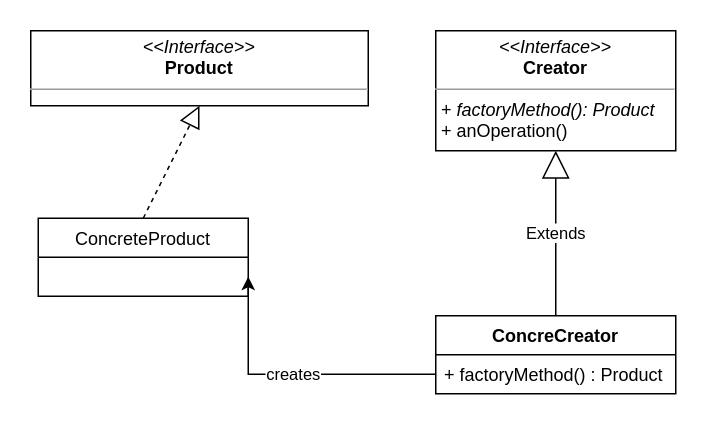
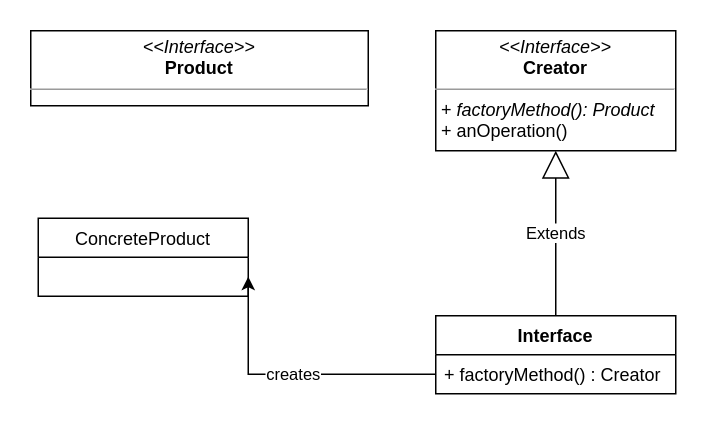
  <mxCell id="0" />
  <mxCell id="1" parent="0" />
  <mxCell id="2" value="ConcreteProduct" style="swimlane;fontStyle=0;childLayout=stackLayout;horizontal=1;startSize=26;fillColor=none;horizontalStack=0;resizeParent=1;resizeParentMax=0;resizeLast=0;collapsible=1;marginBottom=0;" vertex="1" parent="1"><mxGeometry x="25" y="145" width="140" height="52" as="geometry" /></mxCell>
- <mxCell id="3" value="" style="endArrow=block;dashed=1;endFill=0;endSize=12;html=1;exitX=0.5;exitY=0;exitDx=0;exitDy=0;entryX=0.5;entryY=1;entryDx=0;entryDy=0;" edge="1" parent="1" source="2" target="5"><mxGeometry width="160" relative="1" as="geometry"><mxPoint x="210" y="170" as="sourcePoint" /><mxPoint x="90" y="120" as="targetPoint" /></mxGeometry></mxCell>
  <mxCell id="4" value="&lt;p style=&quot;margin: 0px ; margin-top: 4px ; text-align: center&quot;&gt;&lt;i&gt;&amp;lt;&amp;lt;Interface&amp;gt;&amp;gt;&lt;/i&gt;&lt;br&gt;&lt;b&gt;Creator&lt;/b&gt;&lt;/p&gt;&lt;hr size=&quot;1&quot;&gt;&lt;p style=&quot;margin: 0px ; margin-left: 4px&quot;&gt;+ &lt;i&gt;factoryMethod(): Product&lt;/i&gt;&lt;br&gt;+ anOperation()&lt;/p&gt;" style="verticalAlign=top;align=left;overflow=fill;fontSize=12;fontFamily=Helvetica;html=1;" vertex="1" parent="1"><mxGeometry x="290" y="20" width="160" height="80" as="geometry" /></mxCell>
  <mxCell id="5" value="&lt;p style=&quot;margin: 0px ; margin-top: 4px ; text-align: center&quot;&gt;&lt;i&gt;&amp;lt;&amp;lt;Interface&amp;gt;&amp;gt;&lt;/i&gt;&lt;br&gt;&lt;b&gt;Product&lt;/b&gt;&lt;/p&gt;&lt;hr size=&quot;1&quot;&gt;&lt;p style=&quot;margin: 0px ; margin-left: 4px&quot;&gt;&lt;br&gt;&lt;/p&gt;" style="verticalAlign=top;align=left;overflow=fill;fontSize=12;fontFamily=Helvetica;html=1;" vertex="1" parent="1"><mxGeometry x="20" y="20" width="225" height="50" as="geometry" /></mxCell>
- <mxCell id="6" value="ConcreCreator" style="swimlane;fontStyle=1;align=center;verticalAlign=top;childLayout=stackLayout;horizontal=1;startSize=26;horizontalStack=0;resizeParent=1;resizeParentMax=0;resizeLast=0;collapsible=1;marginBottom=0;" vertex="1" parent="1"><mxGeometry x="290" y="210" width="160" height="52" as="geometry" /></mxCell>
- <mxCell id="7" value="+ factoryMethod() : Product" style="text;strokeColor=none;fillColor=none;align=left;verticalAlign=top;spacingLeft=4;spacingRight=4;overflow=hidden;rotatable=0;points=[[0,0.5],[1,0.5]];portConstraint=eastwest;" vertex="1" parent="6"><mxGeometry y="26" width="160" height="26" as="geometry" /></mxCell>
+ <mxCell id="6" value="Interface" style="swimlane;fontStyle=1;align=center;verticalAlign=top;childLayout=stackLayout;horizontal=1;startSize=26;horizontalStack=0;resizeParent=1;resizeParentMax=0;resizeLast=0;collapsible=1;marginBottom=0;" vertex="1" parent="1"><mxGeometry x="290" y="210" width="160" height="52" as="geometry" /></mxCell>
+ <mxCell id="7" value="+ factoryMethod() : Creator" style="text;strokeColor=none;fillColor=none;align=left;verticalAlign=top;spacingLeft=4;spacingRight=4;overflow=hidden;rotatable=0;points=[[0,0.5],[1,0.5]];portConstraint=eastwest;" vertex="1" parent="6"><mxGeometry y="26" width="160" height="26" as="geometry" /></mxCell>
  <mxCell id="8" value="creates" style="edgeStyle=orthogonalEdgeStyle;rounded=0;orthogonalLoop=1;jettySize=auto;html=1;entryX=1;entryY=0.75;entryDx=0;entryDy=0;" edge="1" parent="1" source="7" target="2"><mxGeometry relative="1" as="geometry"><mxPoint x="170" y="249" as="targetPoint" /><Array as="points"><mxPoint x="220" y="249" /><mxPoint x="220" y="249" /></Array></mxGeometry></mxCell>
  <mxCell id="9" value="Extends" style="endArrow=block;endSize=16;endFill=0;html=1;exitX=0.5;exitY=0;exitDx=0;exitDy=0;" edge="1" parent="1" source="6"><mxGeometry width="160" relative="1" as="geometry"><mxPoint x="410" y="170" as="sourcePoint" /><mxPoint x="370" y="100" as="targetPoint" /></mxGeometry></mxCell>
